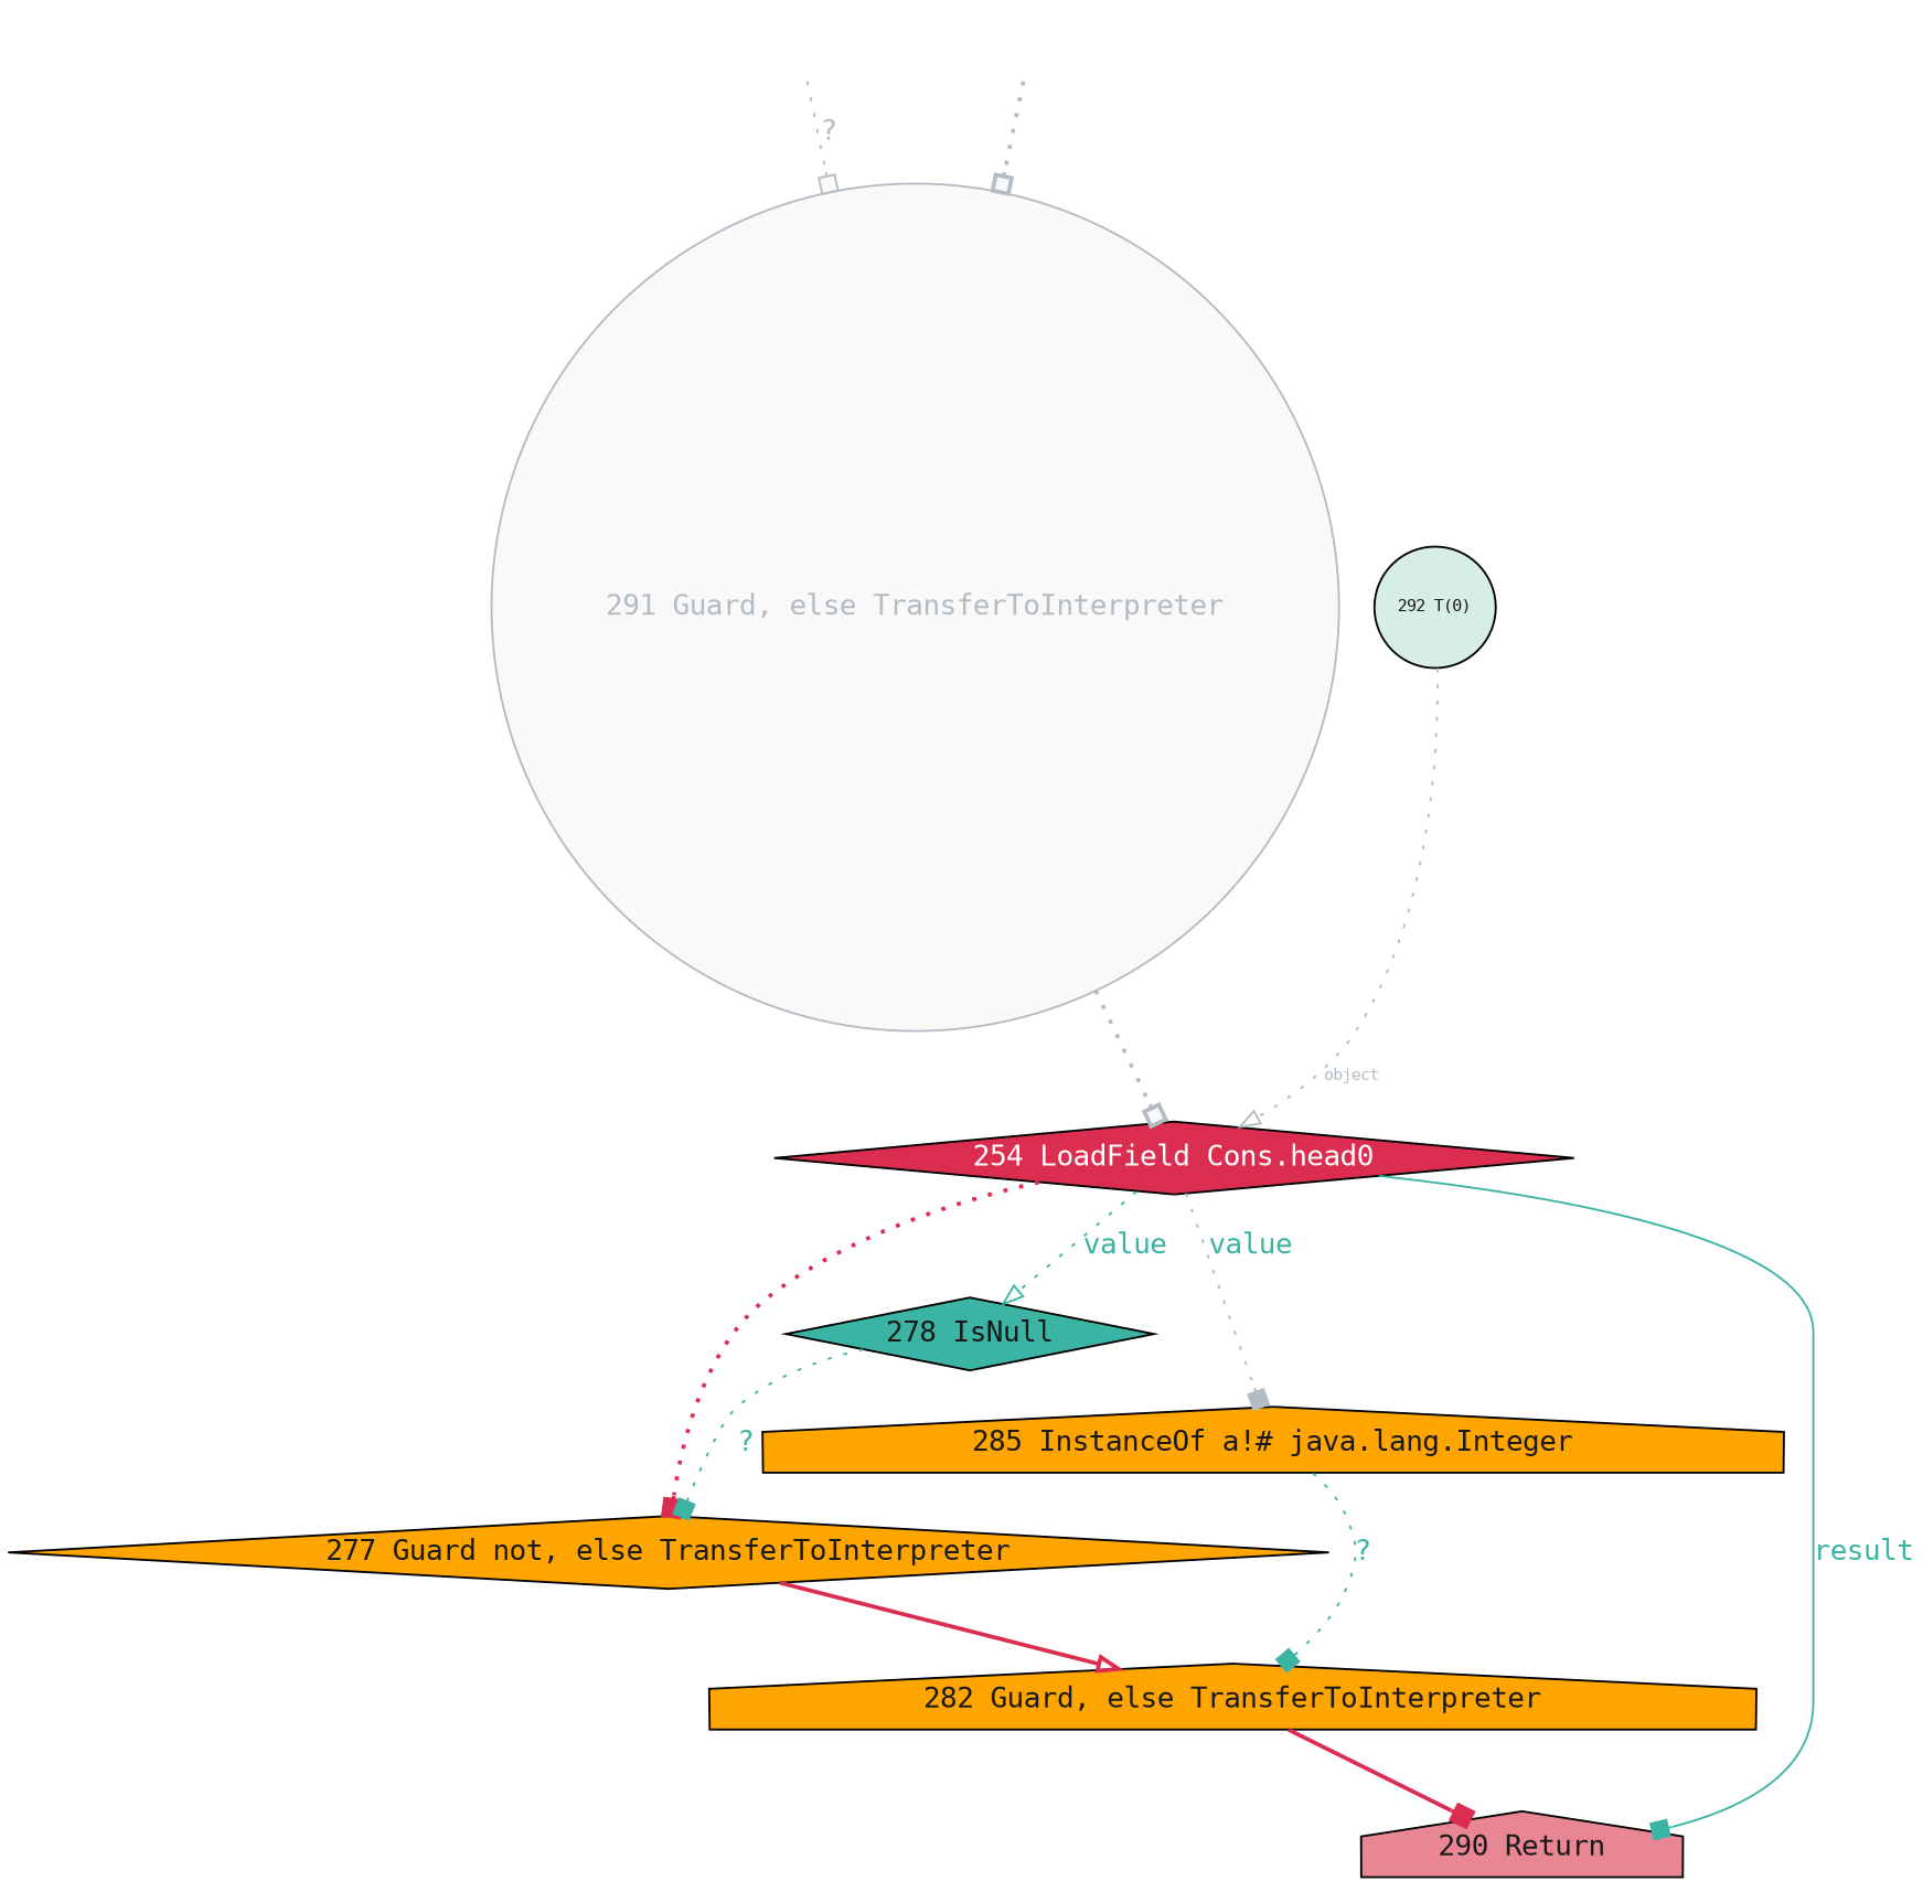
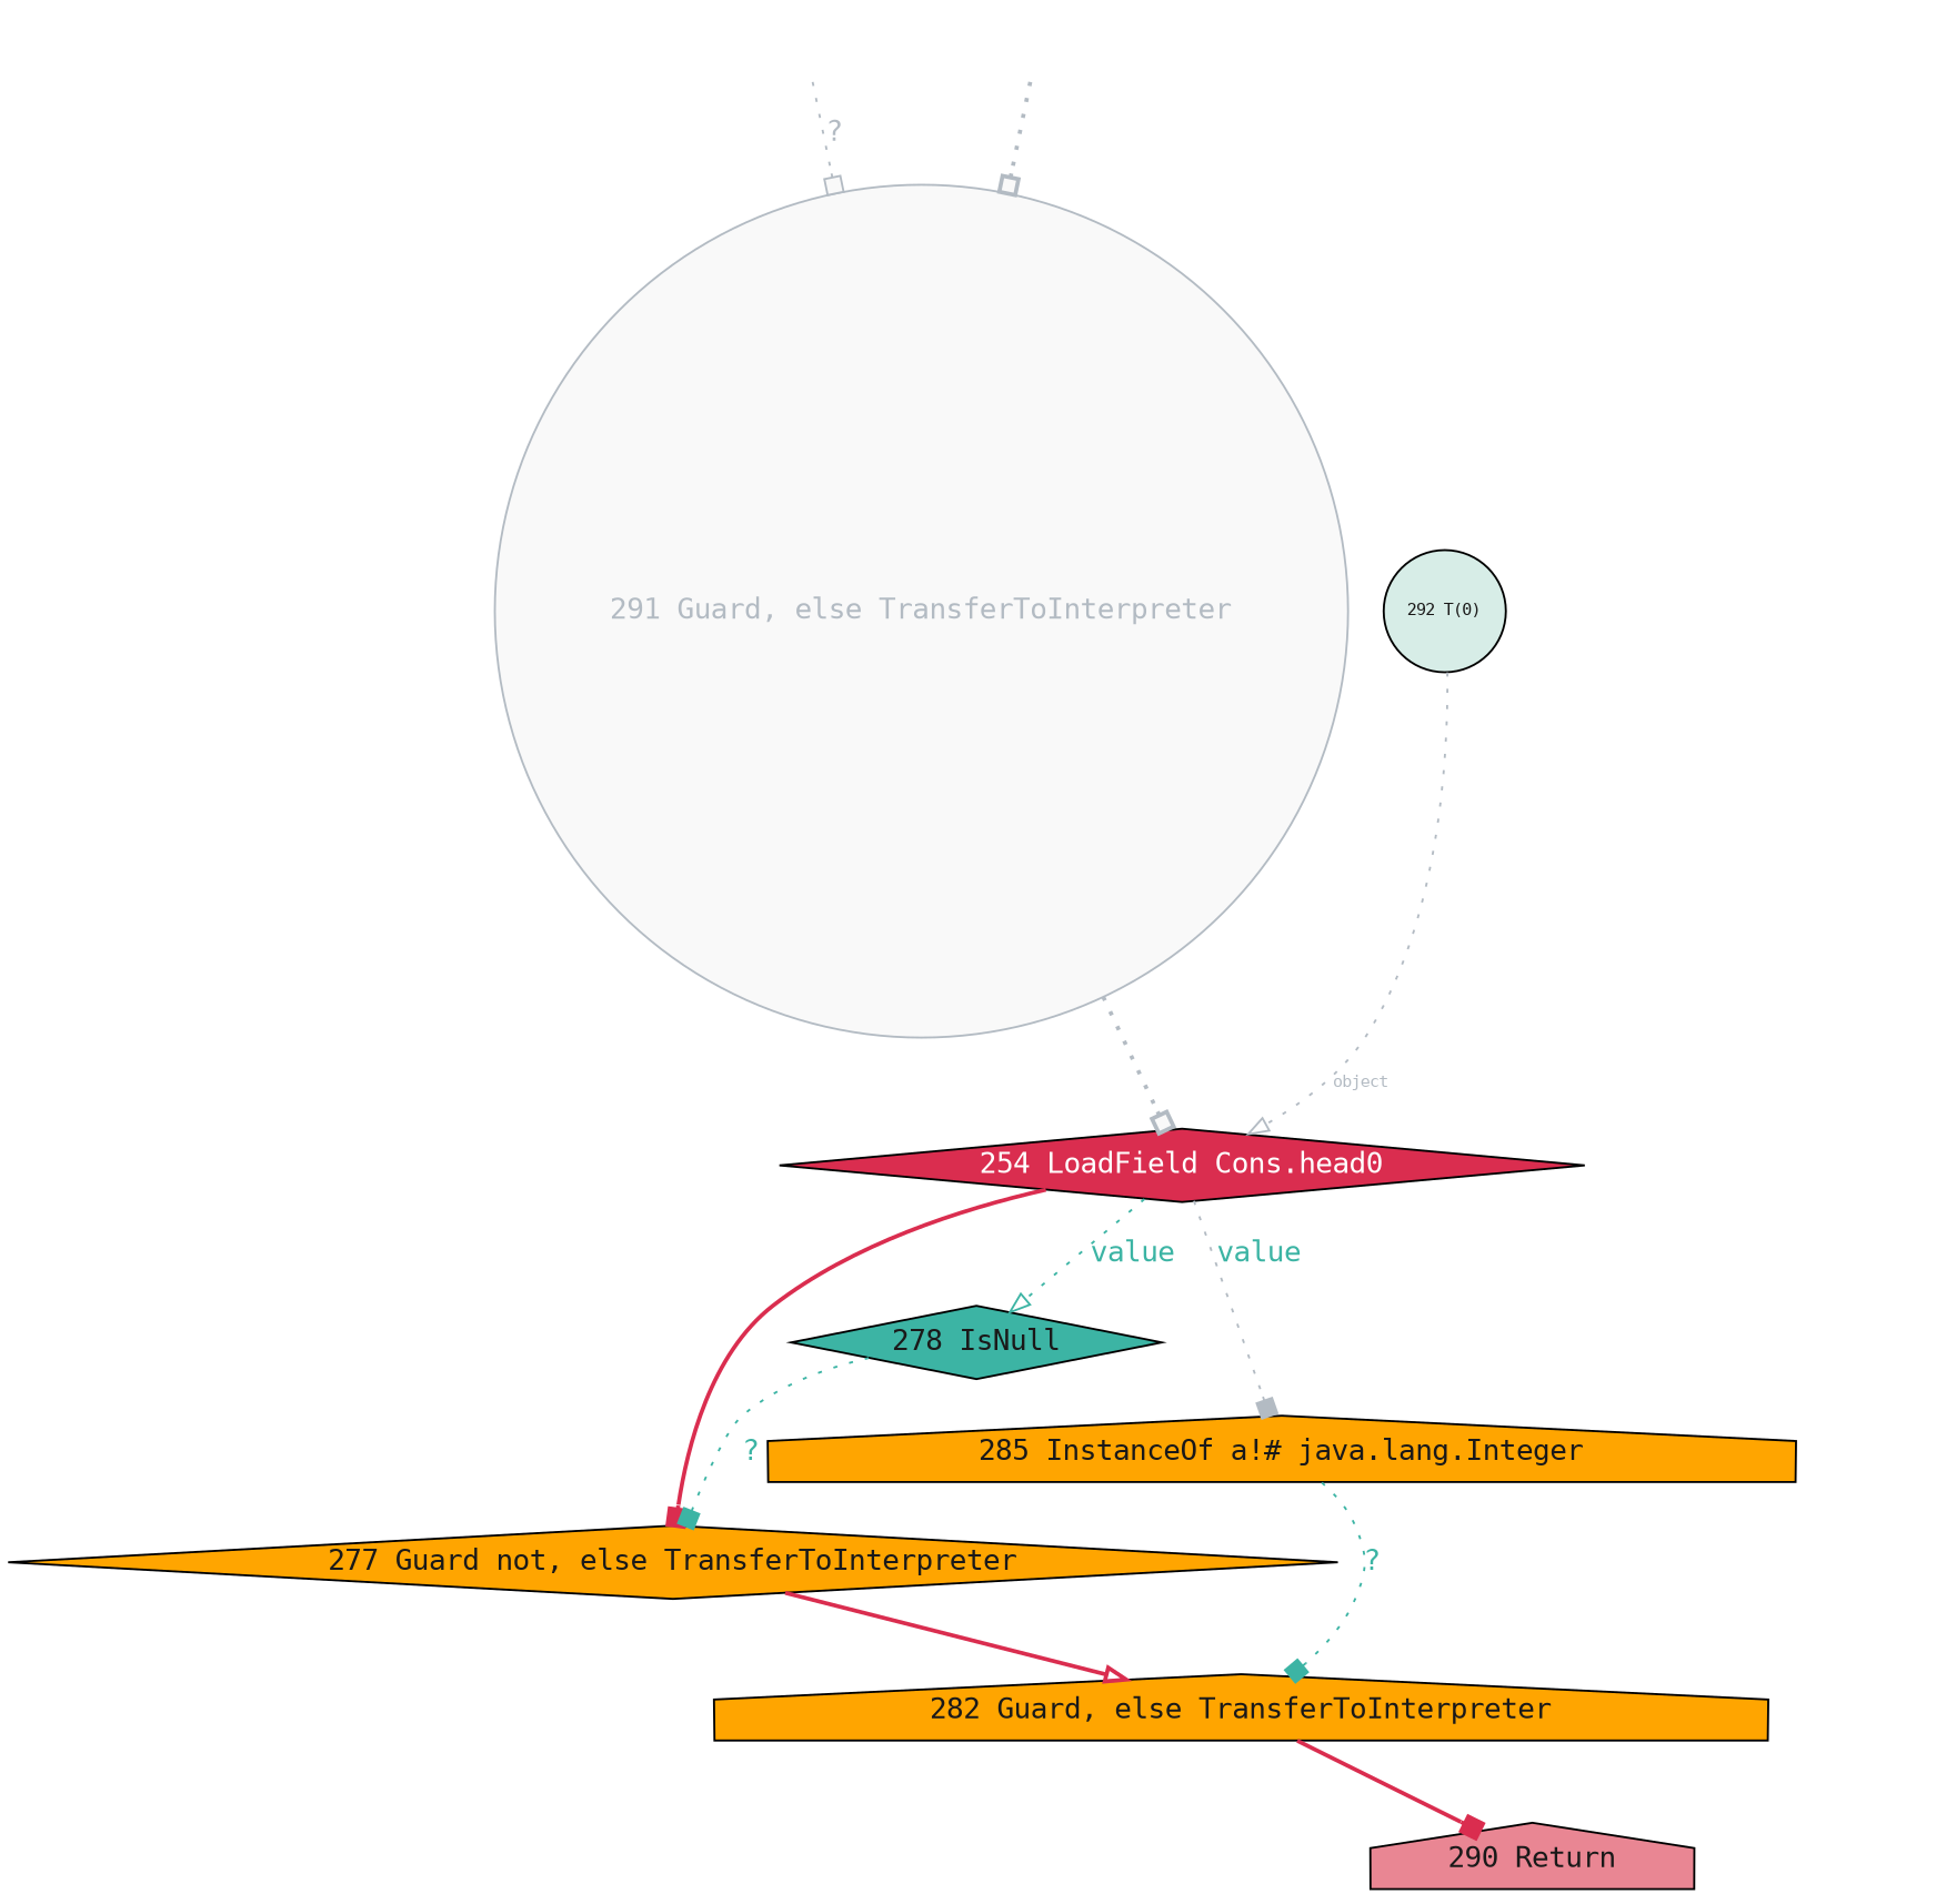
  digraph {
    bgcolor=white
    fontname="DejaVu Sans Mono"
    node [fontname="DejaVu Sans Mono" style=filled color=black fillcolor="#ffa500" fontcolor="#1a1919" shape=diamond]
    edge [arrowhead=box color="#b3bbc3" fontcolor="#3cb4a4" fontname="DejaVu Sans Mono" style=dotted]
    node193 [style=invis color="" fillcolor="" fontcolor="" shape=""]
    n2 [color="#b3bbc3" fillcolor="#f9f9f9" fontcolor="#b3bbc3" label="291 Guard, else TransferToInterpreter" shape=circle]
    n3 [fillcolor="#da2d4f" fontcolor="#ffffff" label="254 LoadField Cons.head0"]
    node188 [style=invis color="" fillcolor="" fontcolor="" shape=""]
    n5 [label="277 Guard not, else TransferToInterpreter"]
    n6 [fillcolor="#3cb4a4" label="278 IsNull"]
    n7 [label="285 InstanceOf a!# java.lang.Integer" shape=house]
    n8 [fillcolor="#e98693" label="290 Return" shape=house]
    n9 [label="282 Guard, else TransferToInterpreter" shape=house]
    n10 [fillcolor="#d7ede7" fontsize=8 label="292 T(0)" shape=circle]
    node193 -> n2 [fillcolor="#f9f9f9" fontcolor="#b3bbc3" label="?"]
    n2 -> n3 [fillcolor="#f9f9f9" fontcolor="#b3bbc3" penwidth=2]
-   n3 -> n5 [color="#da2d4f" fontcolor="#da2d4f" penwidth=2]
+   n3 -> n5 [color="#da2d4f" fontcolor="#da2d4f" penwidth=2 style=solid]
    n3 -> n6 [arrowhead=onormal color="#3cb4a4" label=value]
    n3 -> n7 [label=value]
-   n3 -> n8 [color="#3cb4a4" label=result style=solid]
    node188 -> n2 [fillcolor="#f9f9f9" fontcolor="#b3bbc3" penwidth=2]
    n5 -> n9 [arrowhead=onormal color="#da2d4f" fontcolor="#da2d4f" penwidth=2 style=solid]
    n6 -> n5 [color="#3cb4a4" label="?"]
    n7 -> n9 [color="#3cb4a4" label="?"]
    n9 -> n8 [color="#da2d4f" fontcolor="#da2d4f" penwidth=2 style=solid]
    n10 -> n3 [arrowhead=onormal fillcolor="#f9f9f9" fontcolor="#b3bbc3" fontsize=8 label=object]
  }
